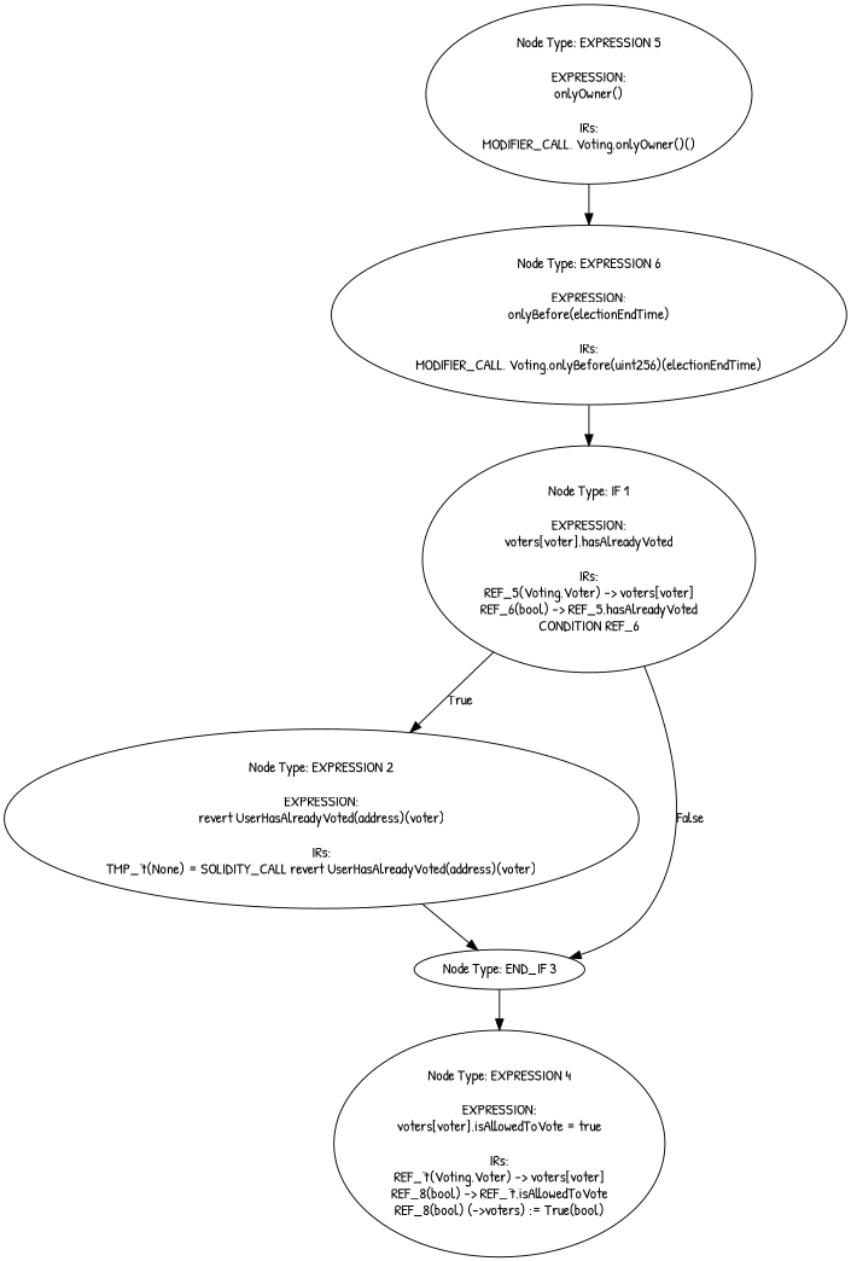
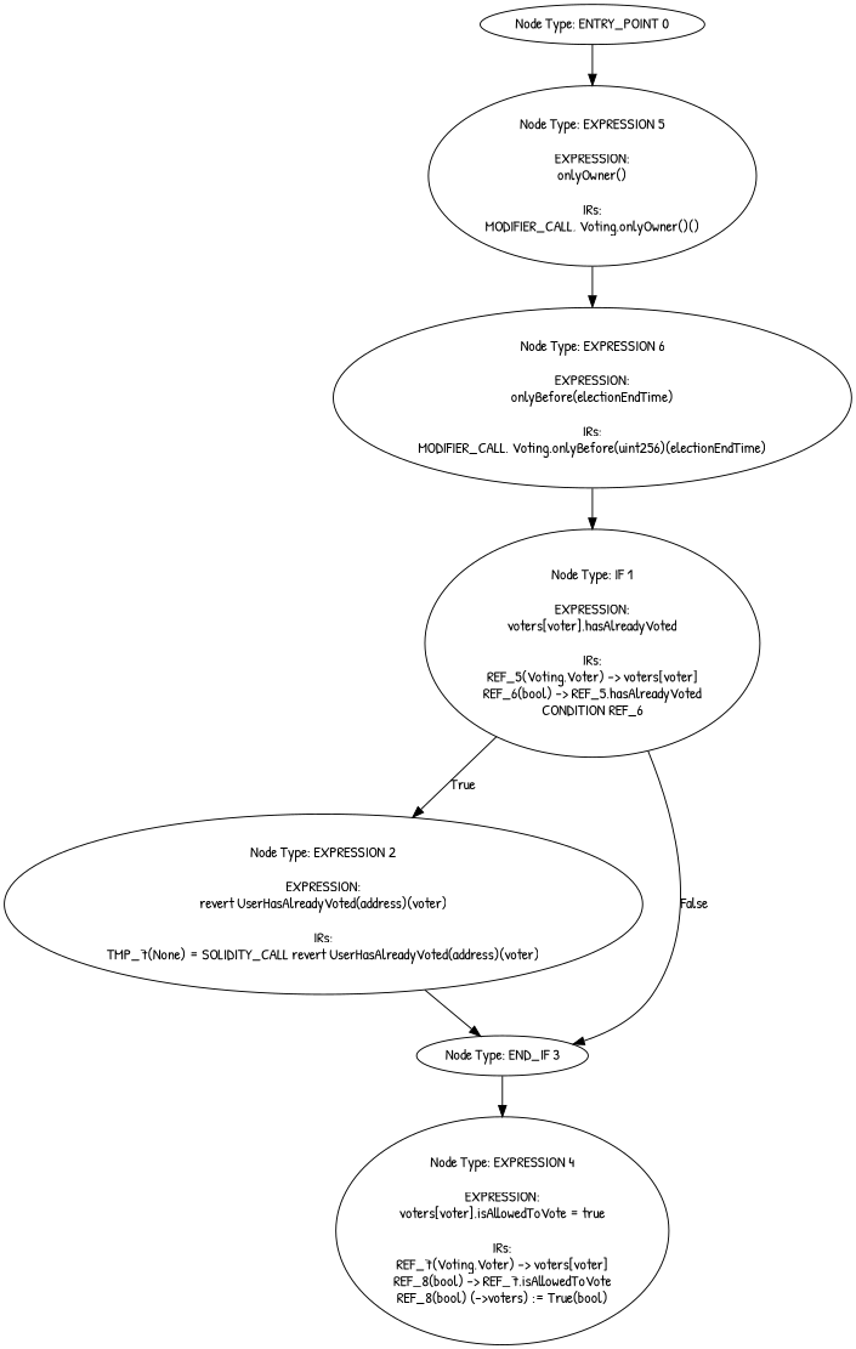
  digraph {
    fontname="Patrick Hand"
    node [fontname="Patrick Hand"]
    edge [fontname="Patrick Hand"]
+   n1 [label="Node Type: ENTRY_POINT 0\n"]
    n2 [label="Node Type: EXPRESSION 5\n\nEXPRESSION:\nonlyOwner()\n\nIRs:\nMODIFIER_CALL, Voting.onlyOwner()()"]
    n3 [label="Node Type: EXPRESSION 6\n\nEXPRESSION:\nonlyBefore(electionEndTime)\n\nIRs:\nMODIFIER_CALL, Voting.onlyBefore(uint256)(electionEndTime)"]
    n4 [label="Node Type: IF 1\n\nEXPRESSION:\nvoters[voter].hasAlreadyVoted\n\nIRs:\nREF_5(Voting.Voter) -> voters[voter]\nREF_6(bool) -> REF_5.hasAlreadyVoted\nCONDITION REF_6"]
    n5 [label="Node Type: EXPRESSION 2\n\nEXPRESSION:\nrevert UserHasAlreadyVoted(address)(voter)\n\nIRs:\nTMP_7(None) = SOLIDITY_CALL revert UserHasAlreadyVoted(address)(voter)"]
    n6 [label="Node Type: END_IF 3\n"]
    n7 [label="Node Type: EXPRESSION 4\n\nEXPRESSION:\nvoters[voter].isAllowedToVote = true\n\nIRs:\nREF_7(Voting.Voter) -> voters[voter]\nREF_8(bool) -> REF_7.isAllowedToVote\nREF_8(bool) (->voters) := True(bool)"]
+   n1 -> n2
    n2 -> n3
    n3 -> n4
    n4 -> n5 [label=True]
    n4 -> n6 [label=False]
    n5 -> n6
    n6 -> n7
  }
